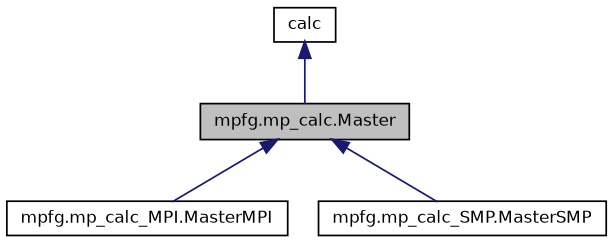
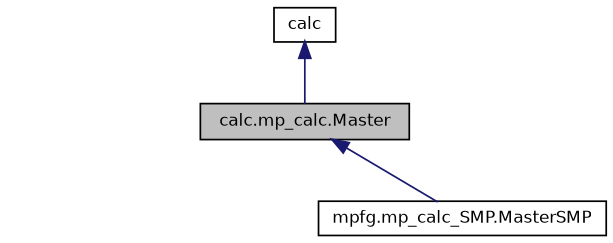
  digraph {
    node [color=black fillcolor=white fontname=Helvetica fontsize=10 shape=record style=filled]
    edge [color=midnightblue dir=back fontname=Helvetica fontsize=10 labelfontname=Helvetica labelfontsize=10 style=solid]
-   n1 [fillcolor=grey75 fontcolor=black height=0.2 label="mpfg.mp_calc.Master" width=0.4]
-   n2 [height=0.2 label="mpfg.mp_calc_MPI.MasterMPI" width=0.4]
+   n1 [fillcolor=grey75 fontcolor=black height=0.2 label="calc.mp_calc.Master" width=0.4]
    n3 [height=0.2 label="mpfg.mp_calc_SMP.MasterSMP" width=0.4]
    n4 [height=0.2 label=calc width=0.4]
-   n1 -> n2
    n1 -> n3
    n4 -> n1
  }
